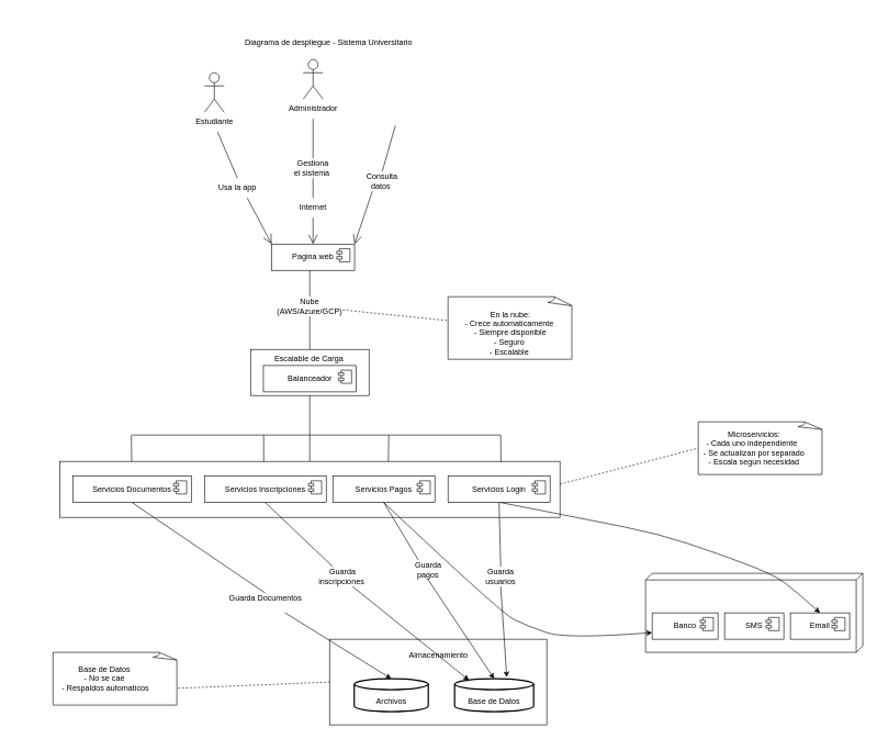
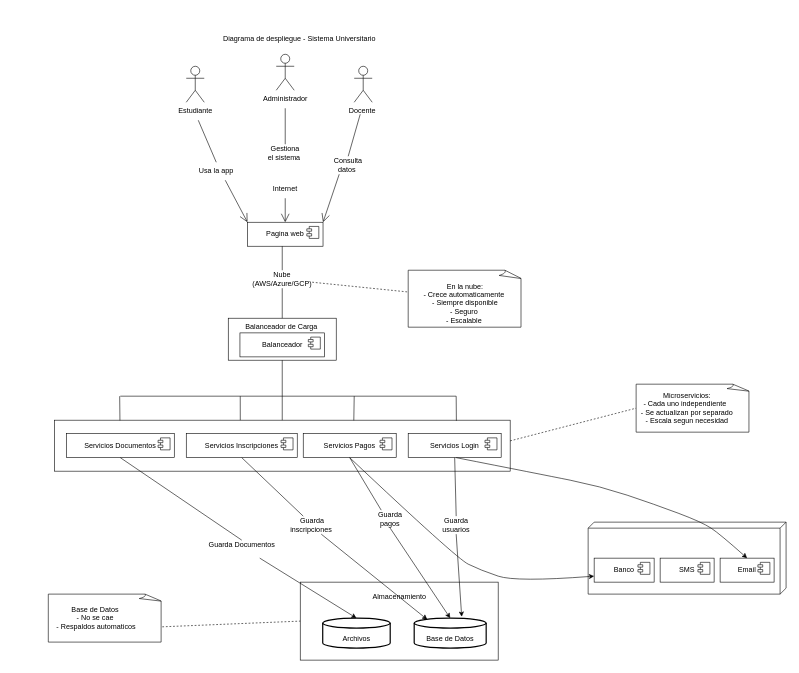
  <mxCell id="0" />
  <mxCell id="1" parent="0" />
  <mxCell id="2" value="" style="rounded=0;whiteSpace=wrap;html=1;" vertex="1" parent="1"><mxGeometry x="380" y="530" width="180" height="70" as="geometry" /></mxCell>
  <mxCell id="3" value="Estudiante&lt;div&gt;&lt;br&gt;&lt;/div&gt;" style="shape=umlActor;verticalLabelPosition=bottom;verticalAlign=top;html=1;" vertex="1" parent="1"><mxGeometry x="310" y="110" width="30" height="60" as="geometry" /></mxCell>
  <mxCell id="4" value="Administrador&lt;div&gt;&lt;br&gt;&lt;/div&gt;" style="shape=umlActor;verticalLabelPosition=bottom;verticalAlign=top;html=1;" vertex="1" parent="1"><mxGeometry x="460" y="90" width="30" height="60" as="geometry" /></mxCell>
+ <mxCell id="5" value="Docente&amp;nbsp;" style="shape=umlActor;verticalLabelPosition=bottom;verticalAlign=top;html=1;" vertex="1" parent="1"><mxGeometry x="590" y="110" width="30" height="60" as="geometry" /></mxCell>
  <mxCell id="6" value="Pagina web" style="html=1;dropTarget=0;whiteSpace=wrap;" vertex="1" parent="1"><mxGeometry x="412" y="370" width="126" height="40" as="geometry" /></mxCell>
  <mxCell id="7" value="" style="shape=module;jettyWidth=8;jettyHeight=4;" vertex="1" parent="6"><mxGeometry x="1" width="20" height="20" relative="1" as="geometry"><mxPoint x="-27" y="7" as="offset" /></mxGeometry></mxCell>
  <mxCell id="8" value="" style="endArrow=open;endFill=1;endSize=12;html=1;rounded=0;entryX=0;entryY=0;entryDx=0;entryDy=0;exitX=0.75;exitY=1;exitDx=0;exitDy=0;" edge="1" parent="1" source="11" target="6"><mxGeometry width="160" relative="1" as="geometry"><mxPoint x="390" y="300" as="sourcePoint" /><mxPoint x="610" y="250" as="targetPoint" /></mxGeometry></mxCell>
  <mxCell id="9" value="" style="endArrow=open;endFill=1;endSize=12;html=1;rounded=0;entryX=0.5;entryY=0;entryDx=0;entryDy=0;exitX=0.5;exitY=1;exitDx=0;exitDy=0;" edge="1" parent="1" source="17" target="6"><mxGeometry width="160" relative="1" as="geometry"><mxPoint x="475" y="320" as="sourcePoint" /><mxPoint x="495" y="280" as="targetPoint" /></mxGeometry></mxCell>
  <mxCell id="10" value="" style="endArrow=open;endFill=1;endSize=12;html=1;rounded=0;entryX=1;entryY=0;entryDx=0;entryDy=0;exitX=0.25;exitY=1;exitDx=0;exitDy=0;" edge="1" parent="1" source="13" target="6"><mxGeometry width="160" relative="1" as="geometry"><mxPoint x="560" y="290" as="sourcePoint" /><mxPoint x="460" y="360" as="targetPoint" /></mxGeometry></mxCell>
  <mxCell id="11" value="Usa la app" style="text;html=1;align=center;verticalAlign=middle;whiteSpace=wrap;rounded=0;" vertex="1" parent="1"><mxGeometry x="330" y="270" width="60" height="30" as="geometry" /></mxCell>
  <mxCell id="12" value="Gestiona el sistema&amp;nbsp;" style="text;html=1;align=center;verticalAlign=middle;whiteSpace=wrap;rounded=0;" vertex="1" parent="1"><mxGeometry x="445" y="240" width="60" height="30" as="geometry" /></mxCell>
  <mxCell id="13" value="Consulta datos&amp;nbsp;" style="text;html=1;align=center;verticalAlign=middle;whiteSpace=wrap;rounded=0;" vertex="1" parent="1"><mxGeometry x="550" y="260" width="60" height="30" as="geometry" /></mxCell>
  <mxCell id="14" value="" style="endArrow=none;html=1;rounded=0;exitX=0.5;exitY=0;exitDx=0;exitDy=0;" edge="1" parent="1" source="13"><mxGeometry width="50" height="50" relative="1" as="geometry"><mxPoint x="570" y="250" as="sourcePoint" /><mxPoint x="600" y="190" as="targetPoint" /></mxGeometry></mxCell>
  <mxCell id="15" value="" style="endArrow=none;html=1;rounded=0;exitX=0.5;exitY=0;exitDx=0;exitDy=0;entryX=0.667;entryY=1.5;entryDx=0;entryDy=0;entryPerimeter=0;" edge="1" parent="1" source="11" target="3"><mxGeometry width="50" height="50" relative="1" as="geometry"><mxPoint x="330" y="260" as="sourcePoint" /><mxPoint x="330" y="210" as="targetPoint" /></mxGeometry></mxCell>
  <mxCell id="16" value="" style="endArrow=none;html=1;rounded=0;exitX=0.5;exitY=0;exitDx=0;exitDy=0;" edge="1" parent="1" source="12"><mxGeometry width="50" height="50" relative="1" as="geometry"><mxPoint x="360" y="280" as="sourcePoint" /><mxPoint x="475" y="180" as="targetPoint" /><Array as="points" /></mxGeometry></mxCell>
  <mxCell id="17" value="Internet" style="text;html=1;align=center;verticalAlign=middle;whiteSpace=wrap;rounded=0;" vertex="1" parent="1"><mxGeometry x="445" y="300" width="60" height="30" as="geometry" /></mxCell>
- <mxCell id="18" value="" style="endArrow=none;html=1;rounded=0;exitX=0.5;exitY=0;exitDx=0;exitDy=0;entryX=0.5;entryY=1;entryDx=0;entryDy=0;" edge="1" parent="1" source="17" target="12"><mxGeometry width="50" height="50" relative="1" as="geometry"><mxPoint x="470" y="260" as="sourcePoint" /><mxPoint x="470" y="200" as="targetPoint" /><Array as="points" /></mxGeometry></mxCell>
  <mxCell id="19" value="" style="endArrow=none;html=1;rounded=0;" edge="1" parent="1" target="20"><mxGeometry width="50" height="50" relative="1" as="geometry"><mxPoint x="470" y="410" as="sourcePoint" /><mxPoint x="470" y="290" as="targetPoint" /><Array as="points"><mxPoint x="470" y="450" /></Array></mxGeometry></mxCell>
  <mxCell id="20" value="Nube (AWS/Azure/GCP)" style="text;html=1;align=center;verticalAlign=middle;whiteSpace=wrap;rounded=0;" vertex="1" parent="1"><mxGeometry x="440" y="450" width="60" height="30" as="geometry" /></mxCell>
  <mxCell id="21" value="" style="rounded=0;whiteSpace=wrap;html=1;" vertex="1" parent="1"><mxGeometry x="90" y="700" width="760" height="85" as="geometry" /></mxCell>
  <mxCell id="22" value="Servicios Documentos" style="html=1;dropTarget=0;whiteSpace=wrap;" vertex="1" parent="1"><mxGeometry x="110" y="722.5" width="180" height="40" as="geometry" /></mxCell>
  <mxCell id="23" value="" style="shape=module;jettyWidth=8;jettyHeight=4;" vertex="1" parent="22"><mxGeometry x="1" width="20" height="20" relative="1" as="geometry"><mxPoint x="-27" y="7" as="offset" /></mxGeometry></mxCell>
  <mxCell id="24" value="Balanceador" style="html=1;dropTarget=0;whiteSpace=wrap;" vertex="1" parent="1"><mxGeometry x="399.5" y="554.5" width="141" height="40" as="geometry" /></mxCell>
  <mxCell id="25" value="" style="shape=module;jettyWidth=8;jettyHeight=4;" vertex="1" parent="24"><mxGeometry x="1" width="20" height="20" relative="1" as="geometry"><mxPoint x="-27" y="7" as="offset" /></mxGeometry></mxCell>
  <mxCell id="26" value="Servicios Inscripciones" style="html=1;dropTarget=0;whiteSpace=wrap;" vertex="1" parent="1"><mxGeometry x="310" y="722.5" width="185" height="40" as="geometry" /></mxCell>
  <mxCell id="27" value="" style="shape=module;jettyWidth=8;jettyHeight=4;" vertex="1" parent="26"><mxGeometry x="1" width="20" height="20" relative="1" as="geometry"><mxPoint x="-27" y="7" as="offset" /></mxGeometry></mxCell>
  <mxCell id="28" value="Servicios Pagos" style="html=1;dropTarget=0;whiteSpace=wrap;" vertex="1" parent="1"><mxGeometry x="505" y="722.5" width="155" height="40" as="geometry" /></mxCell>
  <mxCell id="29" value="" style="shape=module;jettyWidth=8;jettyHeight=4;" vertex="1" parent="28"><mxGeometry x="1" width="20" height="20" relative="1" as="geometry"><mxPoint x="-27" y="7" as="offset" /></mxGeometry></mxCell>
  <mxCell id="30" value="Servicios Login" style="html=1;dropTarget=0;whiteSpace=wrap;" vertex="1" parent="1"><mxGeometry x="680" y="722.5" width="155" height="40" as="geometry" /></mxCell>
  <mxCell id="31" value="" style="shape=module;jettyWidth=8;jettyHeight=4;" vertex="1" parent="30"><mxGeometry x="1" width="20" height="20" relative="1" as="geometry"><mxPoint x="-27" y="7" as="offset" /></mxGeometry></mxCell>
  <mxCell id="32" value="" style="endArrow=none;html=1;rounded=0;exitX=0.5;exitY=0;exitDx=0;exitDy=0;entryX=0.5;entryY=1;entryDx=0;entryDy=0;" edge="1" parent="1" source="2" target="20"><mxGeometry width="50" height="50" relative="1" as="geometry"><mxPoint x="410" y="510" as="sourcePoint" /><mxPoint x="460" y="460" as="targetPoint" /></mxGeometry></mxCell>
- <mxCell id="33" value="Escalable de Carga" style="text;html=1;align=center;verticalAlign=middle;whiteSpace=wrap;rounded=0;" vertex="1" parent="1"><mxGeometry x="399.5" y="530" width="138" height="30" as="geometry" /></mxCell>
+ <mxCell id="33" value="Balanceador de Carga" style="text;html=1;align=center;verticalAlign=middle;whiteSpace=wrap;rounded=0;" vertex="1" parent="1"><mxGeometry x="399.5" y="530" width="138" height="30" as="geometry" /></mxCell>
  <mxCell id="34" value="" style="endArrow=none;html=1;rounded=0;exitX=0.144;exitY=0.006;exitDx=0;exitDy=0;exitPerimeter=0;" edge="1" parent="1" source="21"><mxGeometry width="50" height="50" relative="1" as="geometry"><mxPoint x="480" y="770" as="sourcePoint" /><mxPoint x="199" y="660" as="targetPoint" /></mxGeometry></mxCell>
  <mxCell id="35" value="" style="endArrow=none;html=1;rounded=0;exitX=0.408;exitY=0;exitDx=0;exitDy=0;exitPerimeter=0;" edge="1" parent="1" source="21"><mxGeometry width="50" height="50" relative="1" as="geometry"><mxPoint x="240" y="711" as="sourcePoint" /><mxPoint x="400" y="660" as="targetPoint" /></mxGeometry></mxCell>
  <mxCell id="36" value="" style="endArrow=none;html=1;rounded=0;exitX=0.657;exitY=0.005;exitDx=0;exitDy=0;exitPerimeter=0;" edge="1" parent="1" source="21"><mxGeometry width="50" height="50" relative="1" as="geometry"><mxPoint x="720" y="710" as="sourcePoint" /><mxPoint x="590" y="660" as="targetPoint" /></mxGeometry></mxCell>
  <mxCell id="37" value="" style="endArrow=none;html=1;rounded=0;exitX=0.882;exitY=0.012;exitDx=0;exitDy=0;exitPerimeter=0;" edge="1" parent="1" source="21"><mxGeometry width="50" height="50" relative="1" as="geometry"><mxPoint x="740" y="710" as="sourcePoint" /><mxPoint x="760" y="660" as="targetPoint" /></mxGeometry></mxCell>
  <mxCell id="38" value="" style="endArrow=none;html=1;rounded=0;" edge="1" parent="1"><mxGeometry width="50" height="50" relative="1" as="geometry"><mxPoint x="200" y="660" as="sourcePoint" /><mxPoint x="760" y="660" as="targetPoint" /></mxGeometry></mxCell>
  <mxCell id="39" value="" style="endArrow=none;html=1;rounded=0;exitX=0.5;exitY=0;exitDx=0;exitDy=0;entryX=0.5;entryY=1;entryDx=0;entryDy=0;" edge="1" parent="1" source="21" target="2"><mxGeometry width="50" height="50" relative="1" as="geometry"><mxPoint x="580" y="720" as="sourcePoint" /><mxPoint x="581" y="680" as="targetPoint" /></mxGeometry></mxCell>
  <mxCell id="40" value="" style="rounded=0;whiteSpace=wrap;html=1;" vertex="1" parent="1"><mxGeometry x="500" y="970" width="330" height="130" as="geometry" /></mxCell>
  <mxCell id="41" value="" style="strokeWidth=2;html=1;shape=mxgraph.flowchart.database;whiteSpace=wrap;fillColor=light-dark(#FFFFFF,#66FF66);" vertex="1" parent="1"><mxGeometry x="537.5" y="1030" width="112.5" height="50" as="geometry" /></mxCell>
  <mxCell id="42" value="" style="strokeWidth=2;html=1;shape=mxgraph.flowchart.database;whiteSpace=wrap;fillColor=light-dark(#FFFFFF,#3399FF);" vertex="1" parent="1"><mxGeometry x="690" y="1030" width="120" height="50" as="geometry" /></mxCell>
  <mxCell id="43" value="Archivos" style="text;html=1;align=center;verticalAlign=middle;whiteSpace=wrap;rounded=0;" vertex="1" parent="1"><mxGeometry x="563.75" y="1050" width="60" height="30" as="geometry" /></mxCell>
  <mxCell id="44" value="Base de Datos" style="text;html=1;align=center;verticalAlign=middle;whiteSpace=wrap;rounded=0;" vertex="1" parent="1"><mxGeometry x="700" y="1050" width="100" height="30" as="geometry" /></mxCell>
  <mxCell id="45" value="Almacenamiento" style="text;html=1;align=center;verticalAlign=middle;whiteSpace=wrap;rounded=0;" vertex="1" parent="1"><mxGeometry x="622.5" y="980" width="85" height="30" as="geometry" /></mxCell>
  <mxCell id="46" value="" style="endArrow=classic;html=1;rounded=0;entryX=0.5;entryY=0;entryDx=0;entryDy=0;entryPerimeter=0;exitX=0.75;exitY=1;exitDx=0;exitDy=0;" edge="1" parent="1" source="50" target="41"><mxGeometry width="50" height="50" relative="1" as="geometry"><mxPoint x="740" y="1050" as="sourcePoint" /><mxPoint x="790" y="1000" as="targetPoint" /></mxGeometry></mxCell>
  <mxCell id="47" value="" style="endArrow=classic;html=1;rounded=0;entryX=0.182;entryY=0.048;entryDx=0;entryDy=0;entryPerimeter=0;exitX=0.75;exitY=1;exitDx=0;exitDy=0;" edge="1" parent="1" source="52" target="42"><mxGeometry width="50" height="50" relative="1" as="geometry"><mxPoint x="740" y="1050" as="sourcePoint" /><mxPoint x="790" y="1000" as="targetPoint" /></mxGeometry></mxCell>
  <mxCell id="48" value="" style="endArrow=classic;html=1;rounded=0;entryX=0.5;entryY=0;entryDx=0;entryDy=0;entryPerimeter=0;exitX=0.5;exitY=1;exitDx=0;exitDy=0;" edge="1" parent="1" source="54" target="42"><mxGeometry width="50" height="50" relative="1" as="geometry"><mxPoint x="740" y="1050" as="sourcePoint" /><mxPoint x="790" y="1000" as="targetPoint" /></mxGeometry></mxCell>
  <mxCell id="49" value="" style="endArrow=classic;html=1;rounded=0;entryX=0.66;entryY=-0.046;entryDx=0;entryDy=0;entryPerimeter=0;exitX=0.5;exitY=1;exitDx=0;exitDy=0;" edge="1" parent="1" source="56" target="42"><mxGeometry width="50" height="50" relative="1" as="geometry"><mxPoint x="740" y="1050" as="sourcePoint" /><mxPoint x="790" y="1000" as="targetPoint" /></mxGeometry></mxCell>
  <mxCell id="50" value="Guarda Documentos&lt;div&gt;&lt;br&gt;&lt;/div&gt;" style="text;html=1;align=center;verticalAlign=middle;whiteSpace=wrap;rounded=0;" vertex="1" parent="1"><mxGeometry x="342.5" y="900" width="120" height="30" as="geometry" /></mxCell>
  <mxCell id="51" value="" style="endArrow=none;html=1;rounded=0;entryX=0.5;entryY=1;entryDx=0;entryDy=0;exitX=0.5;exitY=0;exitDx=0;exitDy=0;" edge="1" parent="1" source="50" target="22"><mxGeometry width="50" height="50" relative="1" as="geometry"><mxPoint x="290" y="850" as="sourcePoint" /><mxPoint x="340" y="800" as="targetPoint" /></mxGeometry></mxCell>
  <mxCell id="52" value="Guarda inscripciones&amp;nbsp;" style="text;html=1;align=center;verticalAlign=middle;whiteSpace=wrap;rounded=0;" vertex="1" parent="1"><mxGeometry x="490" y="860" width="60" height="30" as="geometry" /></mxCell>
  <mxCell id="53" value="" style="endArrow=none;html=1;rounded=0;entryX=0.25;entryY=0;entryDx=0;entryDy=0;exitX=0.5;exitY=1;exitDx=0;exitDy=0;" edge="1" parent="1" source="26" target="52"><mxGeometry width="50" height="50" relative="1" as="geometry"><mxPoint x="740" y="1050" as="sourcePoint" /><mxPoint x="740" y="1010" as="targetPoint" /></mxGeometry></mxCell>
  <mxCell id="54" value="Guarda pagos" style="text;html=1;align=center;verticalAlign=middle;whiteSpace=wrap;rounded=0;" vertex="1" parent="1"><mxGeometry x="620" y="850" width="60" height="30" as="geometry" /></mxCell>
  <mxCell id="55" value="" style="endArrow=none;html=1;rounded=0;exitX=0.25;exitY=0;exitDx=0;exitDy=0;entryX=0.5;entryY=1;entryDx=0;entryDy=0;" edge="1" parent="1" source="54" target="28"><mxGeometry width="50" height="50" relative="1" as="geometry"><mxPoint x="740" y="1050" as="sourcePoint" /><mxPoint x="790" y="1000" as="targetPoint" /></mxGeometry></mxCell>
  <mxCell id="56" value="Guarda usuarios" style="text;html=1;align=center;verticalAlign=middle;whiteSpace=wrap;rounded=0;" vertex="1" parent="1"><mxGeometry x="730" y="860" width="60" height="30" as="geometry" /></mxCell>
  <mxCell id="57" value="" style="endArrow=none;html=1;rounded=0;exitX=0.5;exitY=0;exitDx=0;exitDy=0;entryX=0.5;entryY=1;entryDx=0;entryDy=0;" edge="1" parent="1" source="56" target="30"><mxGeometry width="50" height="50" relative="1" as="geometry"><mxPoint x="740" y="1050" as="sourcePoint" /><mxPoint x="790" y="1000" as="targetPoint" /></mxGeometry></mxCell>
  <mxCell id="58" value="" style="verticalAlign=top;align=left;spacingTop=8;spacingLeft=2;spacingRight=12;shape=cube;size=10;direction=south;fontStyle=4;html=1;whiteSpace=wrap;" vertex="1" parent="1"><mxGeometry x="980" y="870" width="330" height="120" as="geometry" /></mxCell>
  <mxCell id="59" value="Banco" style="html=1;dropTarget=0;whiteSpace=wrap;" vertex="1" parent="1"><mxGeometry x="990" y="930" width="100" height="40" as="geometry" /></mxCell>
  <mxCell id="60" value="" style="shape=module;jettyWidth=8;jettyHeight=4;" vertex="1" parent="59"><mxGeometry x="1" width="20" height="20" relative="1" as="geometry"><mxPoint x="-27" y="7" as="offset" /></mxGeometry></mxCell>
  <mxCell id="61" value="SMS" style="html=1;dropTarget=0;whiteSpace=wrap;" vertex="1" parent="1"><mxGeometry x="1100" y="930" width="90" height="40" as="geometry" /></mxCell>
  <mxCell id="62" value="" style="shape=module;jettyWidth=8;jettyHeight=4;" vertex="1" parent="61"><mxGeometry x="1" width="20" height="20" relative="1" as="geometry"><mxPoint x="-27" y="7" as="offset" /></mxGeometry></mxCell>
  <mxCell id="63" value="Email" style="html=1;dropTarget=0;whiteSpace=wrap;" vertex="1" parent="1"><mxGeometry x="1200" y="930" width="90" height="40" as="geometry" /></mxCell>
  <mxCell id="64" value="" style="shape=module;jettyWidth=8;jettyHeight=4;" vertex="1" parent="63"><mxGeometry x="1" width="20" height="20" relative="1" as="geometry"><mxPoint x="-27" y="7" as="offset" /></mxGeometry></mxCell>
  <mxCell id="65" value="" style="curved=1;endArrow=classic;html=1;rounded=0;entryX=0;entryY=0.75;entryDx=0;entryDy=0;exitX=0.5;exitY=1;exitDx=0;exitDy=0;" edge="1" parent="1" source="28" target="59"><mxGeometry width="50" height="50" relative="1" as="geometry"><mxPoint x="537.5" y="895" as="sourcePoint" /><mxPoint x="1017.5" y="1045" as="targetPoint" /><Array as="points"><mxPoint x="760" y="930" /><mxPoint x="800" y="950" /><mxPoint x="860" y="970" /></Array></mxGeometry></mxCell>
  <mxCell id="66" value="" style="curved=1;endArrow=classic;html=1;rounded=0;entryX=0.5;entryY=0;entryDx=0;entryDy=0;exitX=0.5;exitY=1;exitDx=0;exitDy=0;" edge="1" parent="1" target="63"><mxGeometry width="50" height="50" relative="1" as="geometry"><mxPoint x="760" y="762.5" as="sourcePoint" /><mxPoint x="1147" y="929.5" as="targetPoint" /><Array as="points"><mxPoint x="900" y="790" /><mxPoint x="1000" y="810" /><mxPoint x="1090" y="840" /><mxPoint x="1170" y="870" /><mxPoint x="1200" y="890" /></Array></mxGeometry></mxCell>
  <mxCell id="67" value="" style="whiteSpace=wrap;html=1;shape=mxgraph.basic.document" vertex="1" parent="1"><mxGeometry x="680" y="450" width="190" height="95" as="geometry" /></mxCell>
  <mxCell id="68" value="En la nube:&lt;div&gt;- Crece automaticamente&amp;nbsp;&lt;/div&gt;&lt;div&gt;- Siempre disponible&lt;/div&gt;&lt;div&gt;- Seguro&amp;nbsp;&lt;/div&gt;&lt;div&gt;- Escalable&amp;nbsp;&lt;/div&gt;" style="text;html=1;align=center;verticalAlign=middle;whiteSpace=wrap;rounded=0;" vertex="1" parent="1"><mxGeometry x="635" y="490" width="280" height="30" as="geometry" /></mxCell>
  <mxCell id="69" value="" style="endArrow=none;dashed=1;html=1;rounded=0;entryX=0.163;entryY=-0.121;entryDx=0;entryDy=0;entryPerimeter=0;" edge="1" parent="1" target="68"><mxGeometry width="50" height="50" relative="1" as="geometry"><mxPoint x="520" y="470" as="sourcePoint" /><mxPoint x="1010" y="510" as="targetPoint" /></mxGeometry></mxCell>
  <mxCell id="70" value="" style="endArrow=none;dashed=1;html=1;rounded=0;" edge="1" parent="1"><mxGeometry width="50" height="50" relative="1" as="geometry"><mxPoint x="850" y="734.5" as="sourcePoint" /><mxPoint x="1060" y="680" as="targetPoint" /></mxGeometry></mxCell>
  <mxCell id="71" value="" style="whiteSpace=wrap;html=1;shape=mxgraph.basic.document" vertex="1" parent="1"><mxGeometry x="1060" y="640" width="190" height="80" as="geometry" /></mxCell>
  <mxCell id="72" value="Microservicios:&lt;br&gt;&lt;div&gt;- Cada uno independiente&amp;nbsp;&amp;nbsp;&lt;/div&gt;&lt;div&gt;- Se actualizan por separado&lt;/div&gt;&lt;div&gt;- Escala segun necesidad&lt;/div&gt;" style="text;html=1;align=center;verticalAlign=middle;whiteSpace=wrap;rounded=0;" vertex="1" parent="1"><mxGeometry x="1005" y="665" width="280" height="30" as="geometry" /></mxCell>
  <mxCell id="73" value="" style="whiteSpace=wrap;html=1;shape=mxgraph.basic.document" vertex="1" parent="1"><mxGeometry x="80" y="990" width="190" height="80" as="geometry" /></mxCell>
  <mxCell id="74" value="Base de Datos&amp;nbsp;&lt;div&gt;- No se cae&amp;nbsp;&lt;/div&gt;&lt;div&gt;- Respaldos automaticos&lt;/div&gt;" style="text;html=1;align=center;verticalAlign=middle;whiteSpace=wrap;rounded=0;" vertex="1" parent="1"><mxGeometry x="20" y="1015" width="280" height="30" as="geometry" /></mxCell>
  <mxCell id="75" value="" style="endArrow=none;dashed=1;html=1;rounded=0;entryX=0;entryY=0.5;entryDx=0;entryDy=0;" edge="1" parent="1" target="40"><mxGeometry width="50" height="50" relative="1" as="geometry"><mxPoint x="270" y="1044.5" as="sourcePoint" /><mxPoint x="480" y="990" as="targetPoint" /></mxGeometry></mxCell>
  <mxCell id="76" value="Diagrama de despliegue - Sistema Universitario&amp;nbsp;" style="text;html=1;align=center;verticalAlign=middle;whiteSpace=wrap;rounded=0;" vertex="1" parent="1"><mxGeometry x="292.5" y="20" width="415" height="90" as="geometry" /></mxCell>
